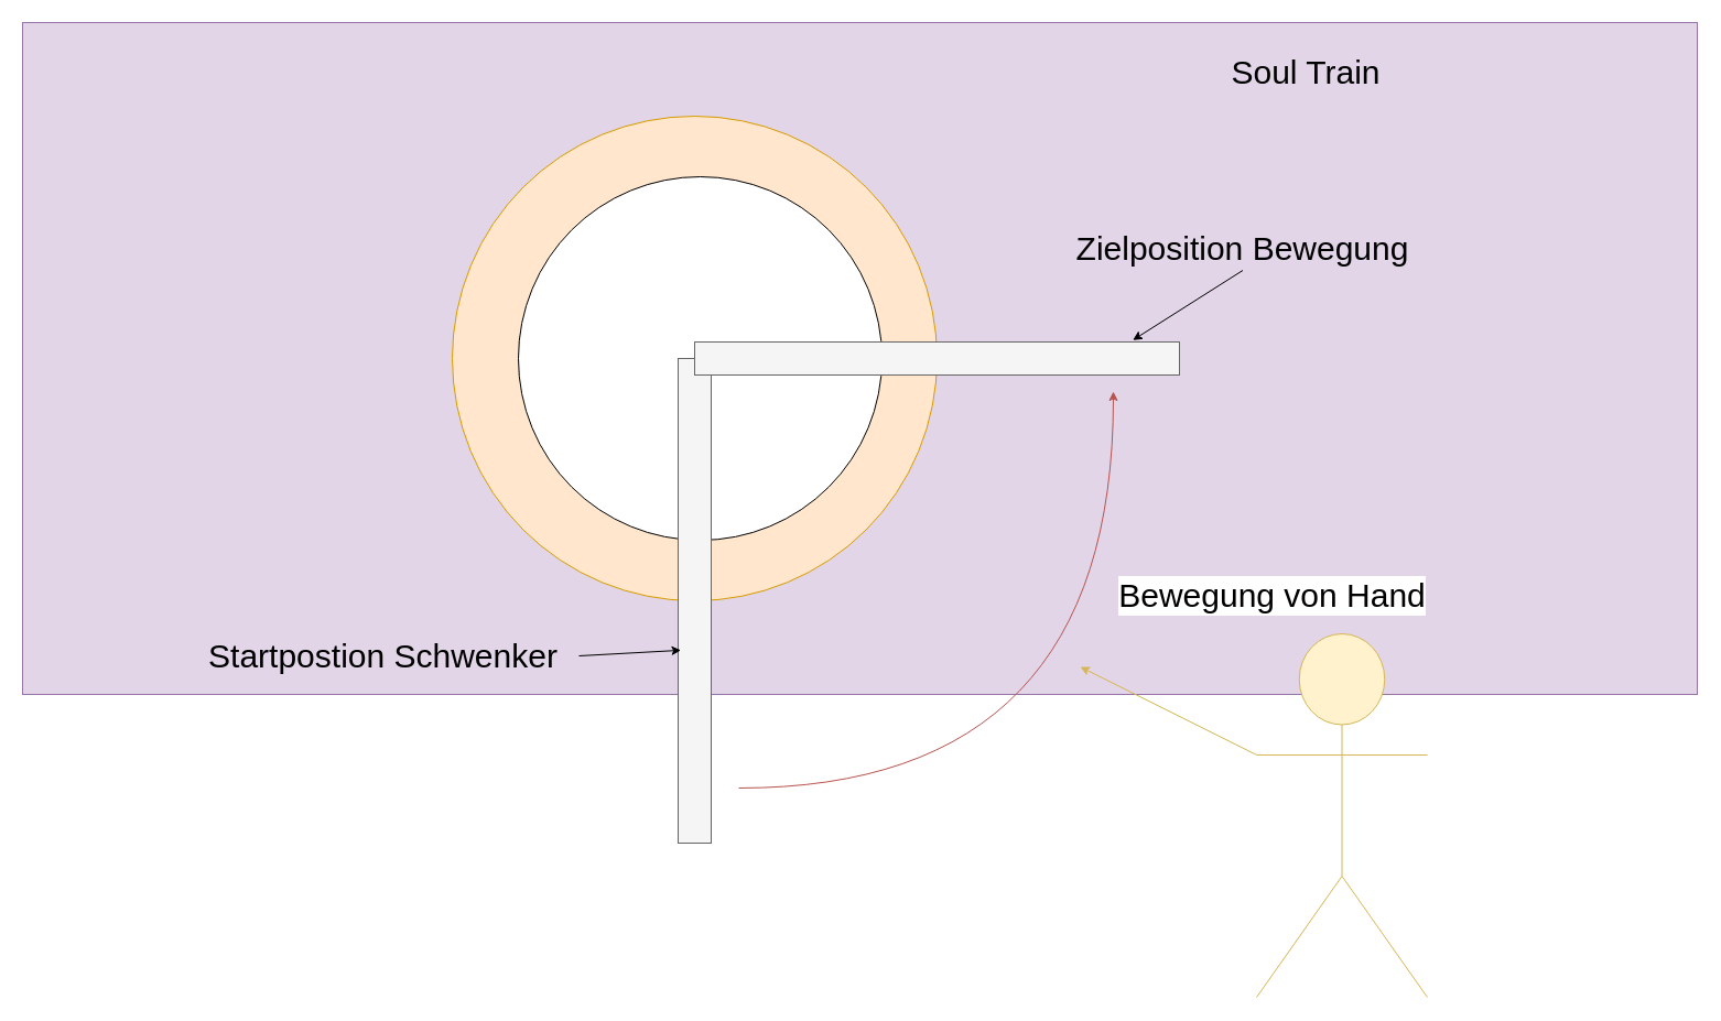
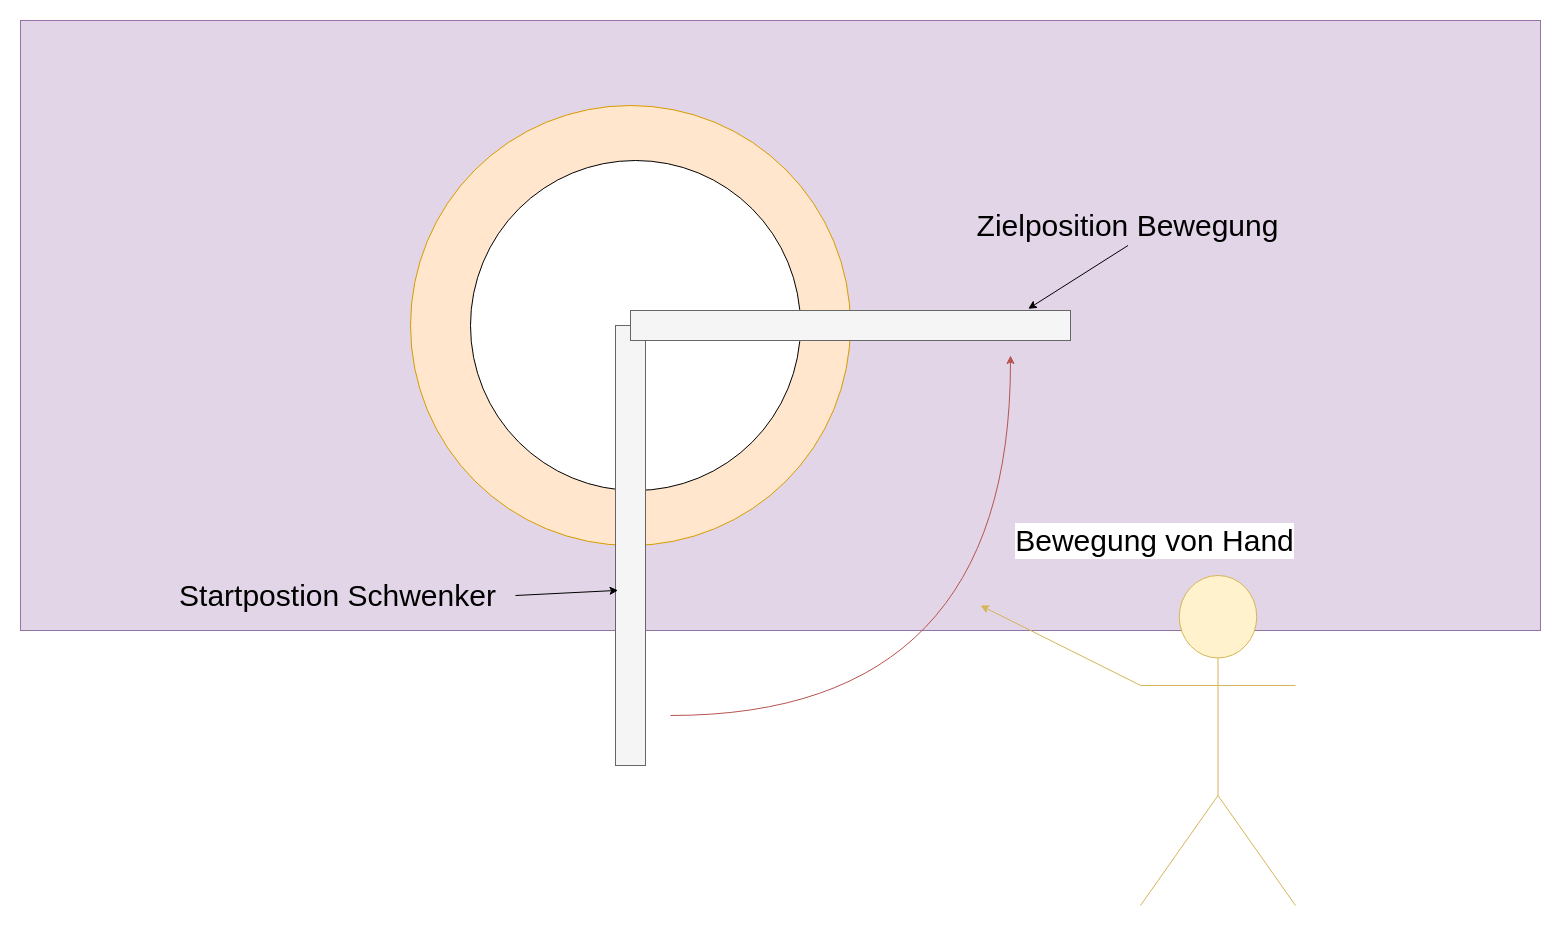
  <mxCell id="0" />
  <mxCell id="1" parent="0" />
  <mxCell id="2" value="" style="rounded=0;whiteSpace=wrap;html=1;fontSize=30;fillColor=#e1d5e7;strokeColor=#9673a6;" vertex="1" parent="1"><mxGeometry x="20" y="20" width="1520" height="610" as="geometry" /></mxCell>
  <mxCell id="3" value="" style="ellipse;whiteSpace=wrap;html=1;aspect=fixed;fillColor=#ffe6cc;strokeColor=#d79b00;" vertex="1" parent="1"><mxGeometry x="410" y="105" width="440" height="440" as="geometry" /></mxCell>
  <mxCell id="4" value="" style="ellipse;whiteSpace=wrap;html=1;aspect=fixed;" vertex="1" parent="1"><mxGeometry x="470" y="160" width="330" height="330" as="geometry" /></mxCell>
  <mxCell id="5" value="" style="rounded=0;whiteSpace=wrap;html=1;fillColor=#f5f5f5;strokeColor=#666666;fontColor=#333333;" vertex="1" parent="1"><mxGeometry x="615" y="325" width="30" height="440" as="geometry" /></mxCell>
  <mxCell id="6" value="" style="rounded=0;whiteSpace=wrap;html=1;fillColor=#f5f5f5;strokeColor=#666666;fontColor=#333333;rotation=-90;" vertex="1" parent="1"><mxGeometry x="835" y="105" width="30" height="440" as="geometry" /></mxCell>
- <mxCell id="7" value="Startpostion Schwenker" style="text;html=1;strokeColor=none;fillColor=none;align=center;verticalAlign=middle;whiteSpace=wrap;rounded=0;fontSize=30;" vertex="1" parent="1"><mxGeometry x="170" y="575" width="355" height="40" as="geometry" /></mxCell>
+ <mxCell id="7" value="Startpostion Schwenker" style="text;html=1;strokeColor=none;fillColor=none;align=center;verticalAlign=middle;whiteSpace=wrap;rounded=0;fontSize=30;" vertex="1" parent="1"><mxGeometry x="160" y="575" width="355" height="40" as="geometry" /></mxCell>
  <mxCell id="8" value="Zielposition Bewegung" style="text;html=1;strokeColor=none;fillColor=none;align=center;verticalAlign=middle;whiteSpace=wrap;rounded=0;fontSize=30;" vertex="1" parent="1"><mxGeometry x="950" y="205" width="355" height="40" as="geometry" /></mxCell>
  <mxCell id="9" value="" style="endArrow=classic;html=1;fontSize=30;entryX=0.086;entryY=0.602;entryDx=0;entryDy=0;entryPerimeter=0;exitX=1;exitY=0.5;exitDx=0;exitDy=0;" edge="1" parent="1" source="7" target="5"><mxGeometry width="50" height="50" relative="1" as="geometry"><mxPoint x="170" y="835" as="sourcePoint" /><mxPoint x="220" y="785" as="targetPoint" /></mxGeometry></mxCell>
  <mxCell id="10" value="" style="endArrow=classic;html=1;fontSize=30;entryX=1.057;entryY=0.904;entryDx=0;entryDy=0;entryPerimeter=0;exitX=0.5;exitY=1;exitDx=0;exitDy=0;" edge="1" parent="1" source="8" target="6"><mxGeometry width="50" height="50" relative="1" as="geometry"><mxPoint x="170" y="835" as="sourcePoint" /><mxPoint x="220" y="785" as="targetPoint" /></mxGeometry></mxCell>
  <mxCell id="11" value="" style="endArrow=classic;html=1;fontSize=30;edgeStyle=orthogonalEdgeStyle;curved=1;fillColor=#f8cecc;strokeColor=#b85450;" edge="1" parent="1"><mxGeometry width="50" height="50" relative="1" as="geometry"><mxPoint x="670" y="715" as="sourcePoint" /><mxPoint x="1010" y="355" as="targetPoint" /><Array as="points"><mxPoint x="1010" y="715" /></Array></mxGeometry></mxCell>
  <mxCell id="12" value="" style="shape=umlActor;verticalLabelPosition=bottom;labelBackgroundColor=#ffffff;verticalAlign=top;html=1;outlineConnect=0;fontSize=30;fillColor=#fff2cc;strokeColor=#d6b656;" vertex="1" parent="1"><mxGeometry x="1140" y="575" width="155" height="330" as="geometry" /></mxCell>
  <mxCell id="13" value="" style="endArrow=classic;html=1;fontSize=30;exitX=0;exitY=0.333;exitDx=0;exitDy=0;exitPerimeter=0;fillColor=#fff2cc;strokeColor=#d6b656;" edge="1" parent="1" source="12"><mxGeometry width="50" height="50" relative="1" as="geometry"><mxPoint x="170" y="905" as="sourcePoint" /><mxPoint x="980" y="605" as="targetPoint" /></mxGeometry></mxCell>
  <mxCell id="14" value="Bewegung von Hand" style="text;html=1;resizable=0;points=[];align=center;verticalAlign=middle;labelBackgroundColor=#ffffff;fontSize=30;" vertex="1" connectable="0" parent="13"><mxGeometry x="0.509" y="-2" relative="1" as="geometry"><mxPoint x="133" y="-83" as="offset" /></mxGeometry></mxCell>
- <mxCell id="15" value="Soul Train" style="text;html=1;strokeColor=none;fillColor=none;align=center;verticalAlign=middle;whiteSpace=wrap;rounded=0;fontSize=30;" vertex="1" parent="1"><mxGeometry x="1010" y="45" width="350" height="40" as="geometry" /></mxCell>
